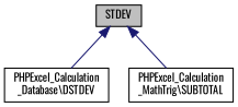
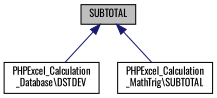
  digraph {
    rankdir=TB
    fontname=Oswald
    node [color=black fillcolor=white fontname=Oswald fontsize=10 shape=record style=filled]
    edge [color=midnightblue dir=back fontname=Oswald fontsize=10 labelfontname=Helvetica labelfontsize=10 style=solid]
-   n1 [fillcolor=grey75 fontcolor=black height=0.2 label=STDEV width=0.4]
+   n1 [fillcolor=grey75 fontcolor=black height=0.2 label=SUBTOTAL width=0.4]
    n2 [height=0.2 label="PHPExcel_Calculation\l_Database\\DSTDEV" width=0.4]
    n3 [height=0.2 label="PHPExcel_Calculation\l_MathTrig\\SUBTOTAL" width=0.4]
    n1 -> n2
    n1 -> n3
  }
